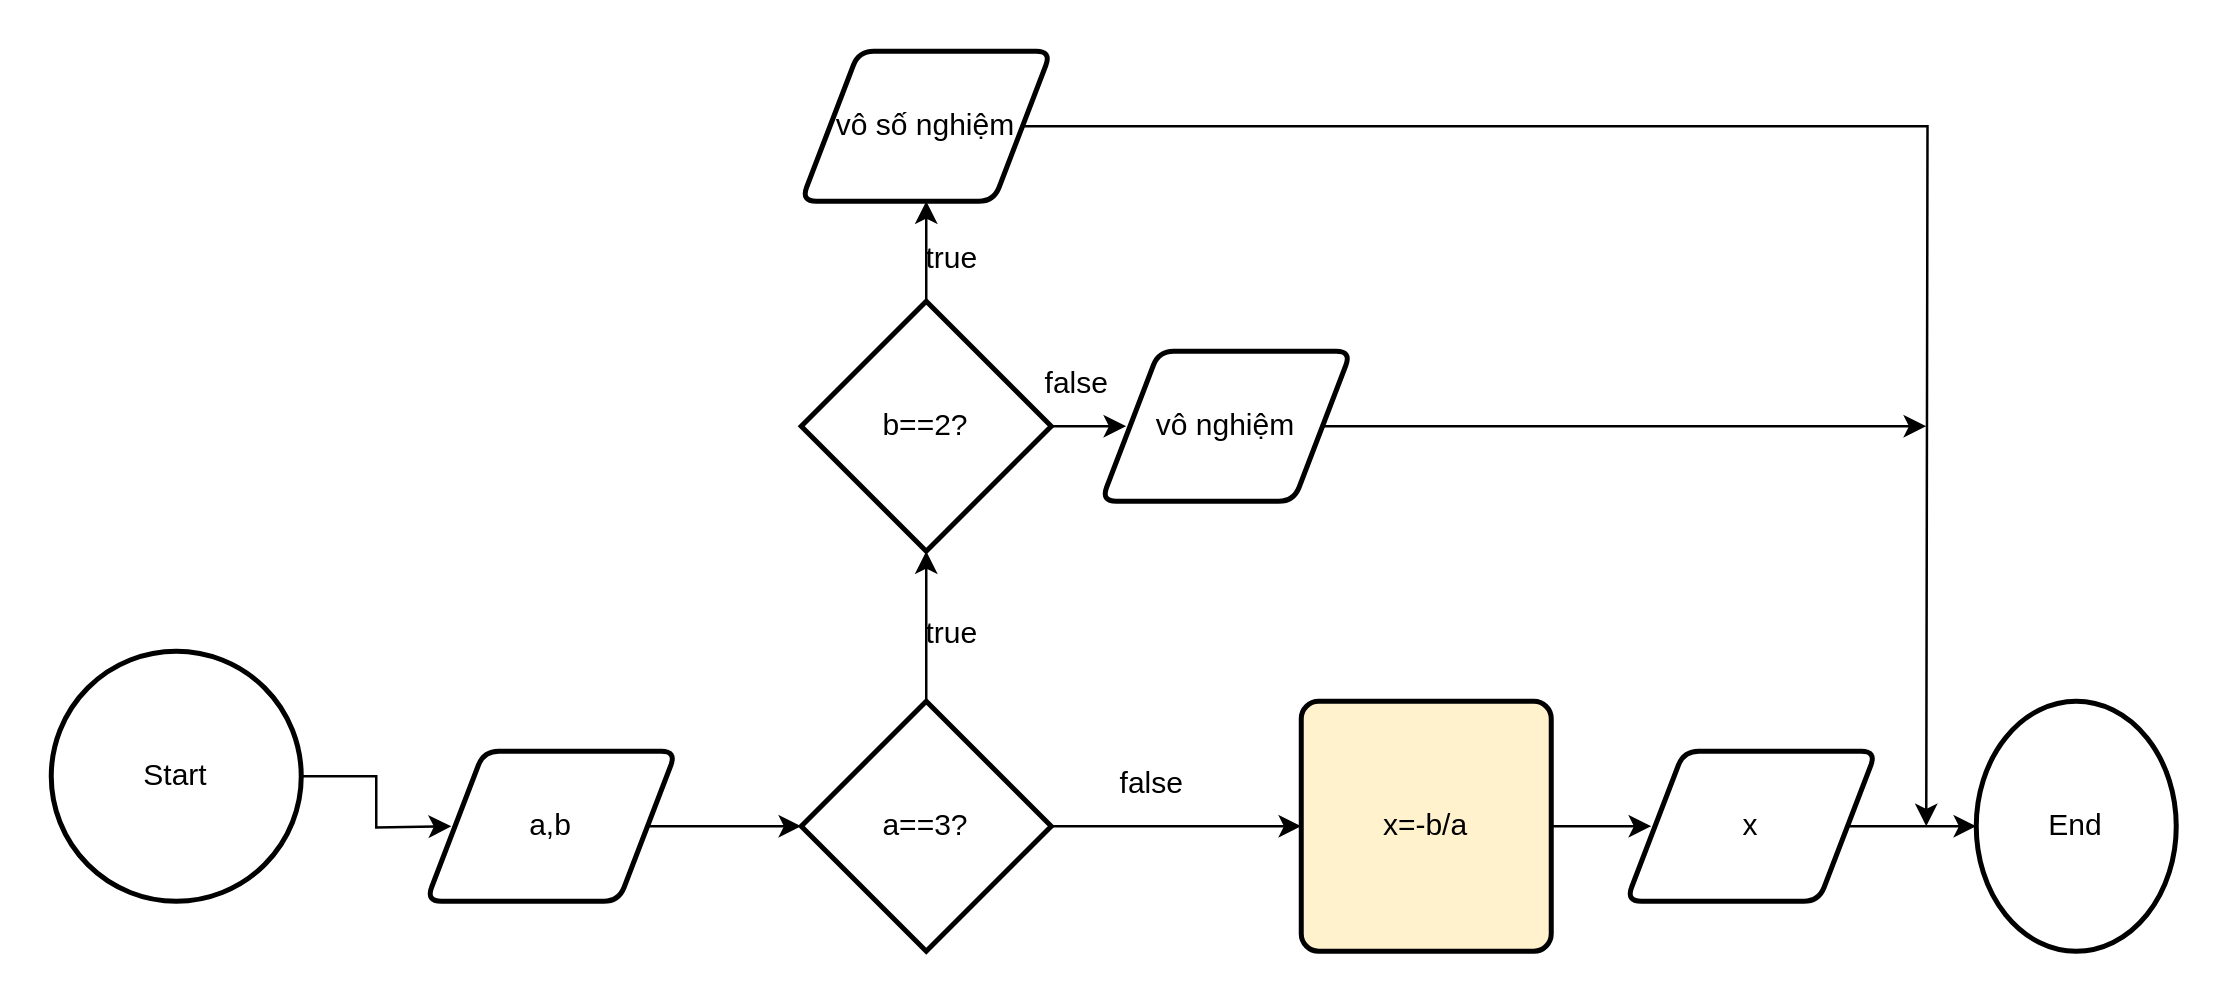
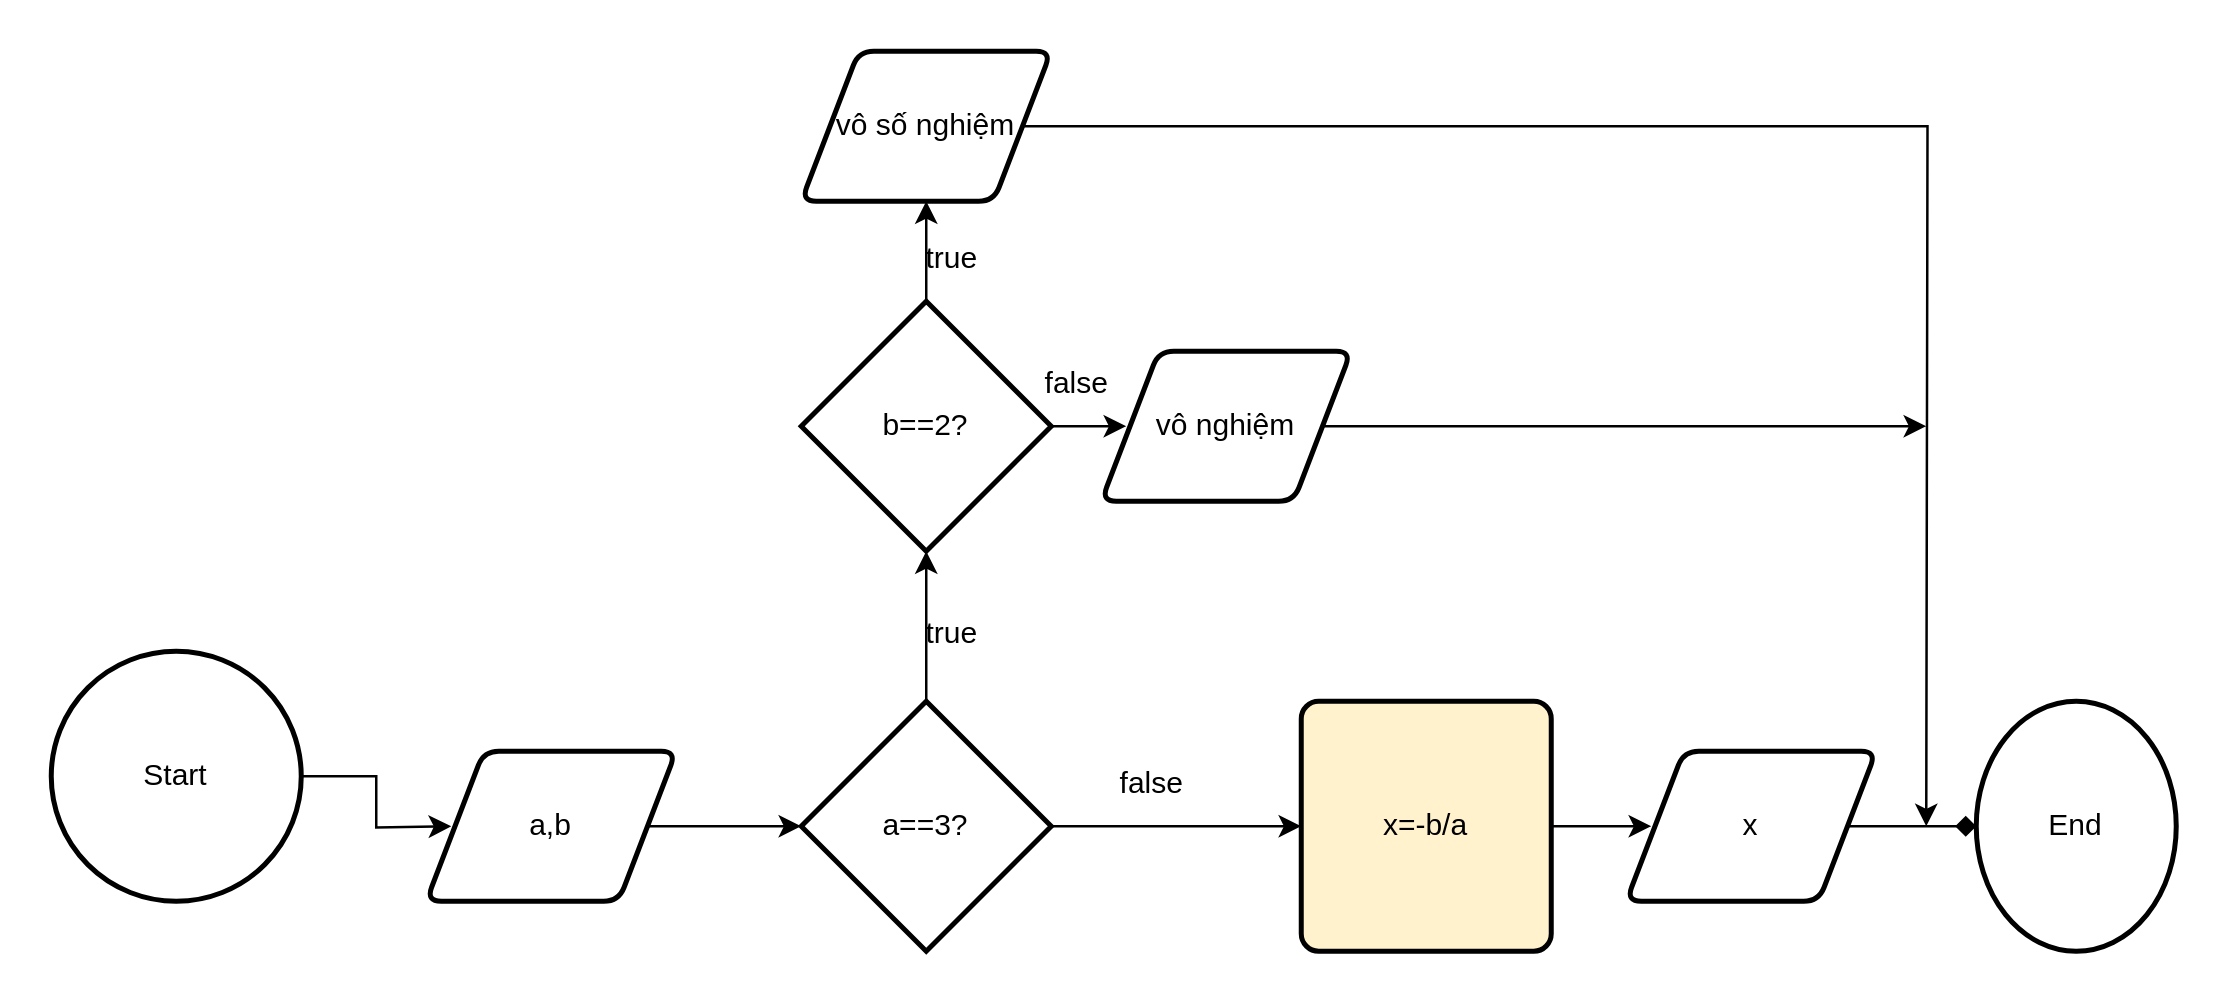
  <mxCell id="0" />
  <mxCell id="1" parent="0" />
  <mxCell id="2" style="edgeStyle=orthogonalEdgeStyle;rounded=0;orthogonalLoop=1;jettySize=auto;html=1;" edge="1" parent="1" source="3"><mxGeometry relative="1" as="geometry"><mxPoint x="180" y="330" as="targetPoint" /></mxGeometry></mxCell>
  <mxCell id="3" value="Start" style="strokeWidth=2;html=1;shape=mxgraph.flowchart.start_2;whiteSpace=wrap;" vertex="1" parent="1"><mxGeometry x="20" y="260" width="100" height="100" as="geometry" /></mxCell>
  <mxCell id="4" style="edgeStyle=orthogonalEdgeStyle;rounded=0;orthogonalLoop=1;jettySize=auto;html=1;" edge="1" parent="1" source="5"><mxGeometry relative="1" as="geometry"><mxPoint x="320" y="330" as="targetPoint" /></mxGeometry></mxCell>
  <mxCell id="5" value="a,b" style="shape=parallelogram;html=1;strokeWidth=2;perimeter=parallelogramPerimeter;whiteSpace=wrap;rounded=1;arcSize=12;size=0.23;" vertex="1" parent="1"><mxGeometry x="170" y="300" width="100" height="60" as="geometry" /></mxCell>
  <mxCell id="6" style="edgeStyle=orthogonalEdgeStyle;rounded=0;orthogonalLoop=1;jettySize=auto;html=1;" edge="1" parent="1" source="8"><mxGeometry relative="1" as="geometry"><mxPoint x="520" y="330" as="targetPoint" /></mxGeometry></mxCell>
  <mxCell id="7" style="edgeStyle=orthogonalEdgeStyle;rounded=0;orthogonalLoop=1;jettySize=auto;html=1;" edge="1" parent="1" source="8"><mxGeometry relative="1" as="geometry"><mxPoint x="370" y="220" as="targetPoint" /></mxGeometry></mxCell>
  <mxCell id="8" value="a==3?" style="strokeWidth=2;html=1;shape=mxgraph.flowchart.decision;whiteSpace=wrap;" vertex="1" parent="1"><mxGeometry x="320" y="280" width="100" height="100" as="geometry" /></mxCell>
  <mxCell id="9" value="false" style="text;html=1;align=center;verticalAlign=middle;resizable=0;points=[];autosize=1;strokeColor=none;fillColor=none;" vertex="1" parent="1"><mxGeometry x="435" y="298" width="50" height="30" as="geometry" /></mxCell>
  <mxCell id="10" value="true" style="text;html=1;align=center;verticalAlign=middle;resizable=0;points=[];autosize=1;strokeColor=none;fillColor=none;" vertex="1" parent="1"><mxGeometry x="360" y="238" width="40" height="30" as="geometry" /></mxCell>
  <mxCell id="11" style="edgeStyle=orthogonalEdgeStyle;rounded=0;orthogonalLoop=1;jettySize=auto;html=1;" edge="1" parent="1" source="13"><mxGeometry relative="1" as="geometry"><mxPoint x="370" y="80" as="targetPoint" /></mxGeometry></mxCell>
  <mxCell id="12" style="edgeStyle=orthogonalEdgeStyle;rounded=0;orthogonalLoop=1;jettySize=auto;html=1;" edge="1" parent="1" source="13"><mxGeometry relative="1" as="geometry"><mxPoint x="450" y="170" as="targetPoint" /></mxGeometry></mxCell>
  <mxCell id="13" value="b==2?" style="strokeWidth=2;html=1;shape=mxgraph.flowchart.decision;whiteSpace=wrap;" vertex="1" parent="1"><mxGeometry x="320" y="120" width="100" height="100" as="geometry" /></mxCell>
  <mxCell id="14" value="true" style="text;html=1;align=center;verticalAlign=middle;resizable=0;points=[];autosize=1;strokeColor=none;fillColor=none;" vertex="1" parent="1"><mxGeometry x="360" y="88" width="40" height="30" as="geometry" /></mxCell>
  <mxCell id="15" style="edgeStyle=orthogonalEdgeStyle;rounded=0;orthogonalLoop=1;jettySize=auto;html=1;" edge="1" parent="1" source="16"><mxGeometry relative="1" as="geometry"><mxPoint x="770" y="330" as="targetPoint" /></mxGeometry></mxCell>
  <mxCell id="16" value="vô số nghiệm" style="shape=parallelogram;html=1;strokeWidth=2;perimeter=parallelogramPerimeter;whiteSpace=wrap;rounded=1;arcSize=12;size=0.23;" vertex="1" parent="1"><mxGeometry x="320" y="20" width="100" height="60" as="geometry" /></mxCell>
  <mxCell id="17" value="false" style="text;html=1;align=center;verticalAlign=middle;resizable=0;points=[];autosize=1;strokeColor=none;fillColor=none;" vertex="1" parent="1"><mxGeometry x="405" y="138" width="50" height="30" as="geometry" /></mxCell>
  <mxCell id="18" style="edgeStyle=orthogonalEdgeStyle;rounded=0;orthogonalLoop=1;jettySize=auto;html=1;" edge="1" parent="1" source="19"><mxGeometry relative="1" as="geometry"><mxPoint x="770" y="170" as="targetPoint" /></mxGeometry></mxCell>
  <mxCell id="19" value="vô nghiệm" style="shape=parallelogram;html=1;strokeWidth=2;perimeter=parallelogramPerimeter;whiteSpace=wrap;rounded=1;arcSize=12;size=0.23;" vertex="1" parent="1"><mxGeometry x="440" y="140" width="100" height="60" as="geometry" /></mxCell>
  <mxCell id="20" style="edgeStyle=orthogonalEdgeStyle;rounded=0;orthogonalLoop=1;jettySize=auto;html=1;" edge="1" parent="1" source="21"><mxGeometry relative="1" as="geometry"><mxPoint x="660" y="330" as="targetPoint" /></mxGeometry></mxCell>
  <mxCell id="21" value="x=-b/a" style="rounded=1;whiteSpace=wrap;html=1;absoluteArcSize=1;arcSize=14;strokeWidth=2;fillColor=#fff2cc;" vertex="1" parent="1"><mxGeometry x="520" y="280" width="100" height="100" as="geometry" /></mxCell>
- <mxCell id="22" style="edgeStyle=orthogonalEdgeStyle;rounded=0;orthogonalLoop=1;jettySize=auto;html=1;" edge="1" parent="1" source="23" target="24"><mxGeometry relative="1" as="geometry"><mxPoint x="840" y="330" as="targetPoint" /></mxGeometry></mxCell>
+ <mxCell id="22" style="edgeStyle=orthogonalEdgeStyle;rounded=0;orthogonalLoop=1;jettySize=auto;html=1;endArrow=diamond;" edge="1" parent="1" source="23" target="24"><mxGeometry relative="1" as="geometry"><mxPoint x="840" y="330" as="targetPoint" /></mxGeometry></mxCell>
  <mxCell id="23" value="x" style="shape=parallelogram;html=1;strokeWidth=2;perimeter=parallelogramPerimeter;whiteSpace=wrap;rounded=1;arcSize=12;size=0.23;" vertex="1" parent="1"><mxGeometry x="650" y="300" width="100" height="60" as="geometry" /></mxCell>
  <mxCell id="24" value="End" style="strokeWidth=2;html=1;shape=mxgraph.flowchart.start_2;whiteSpace=wrap;" vertex="1" parent="1"><mxGeometry x="790" y="280" width="80" height="100" as="geometry" /></mxCell>
